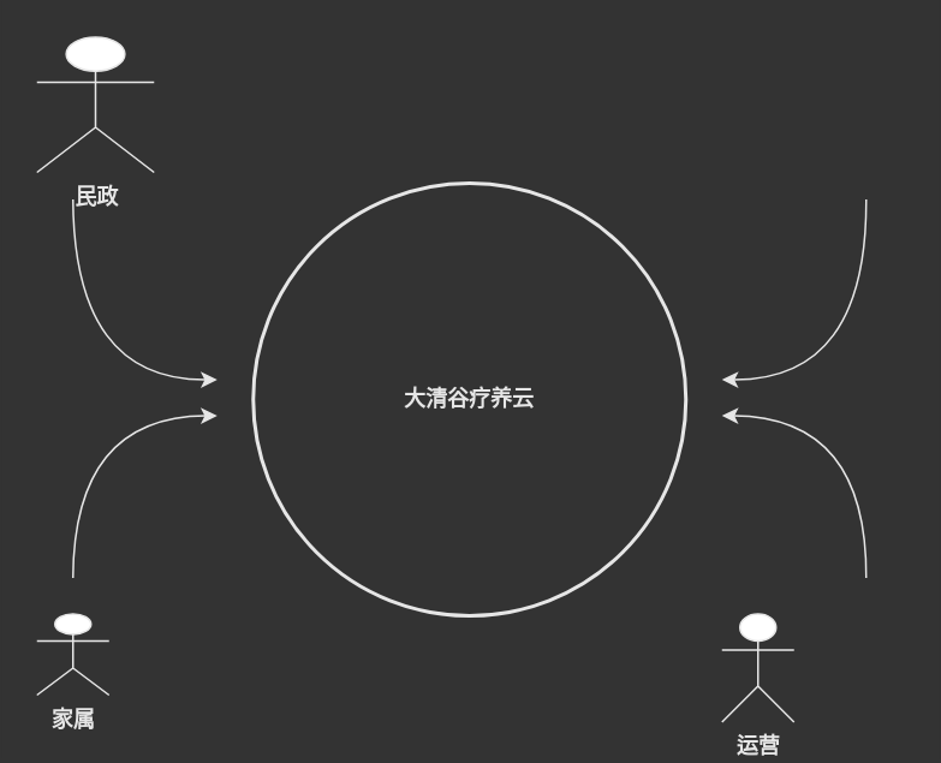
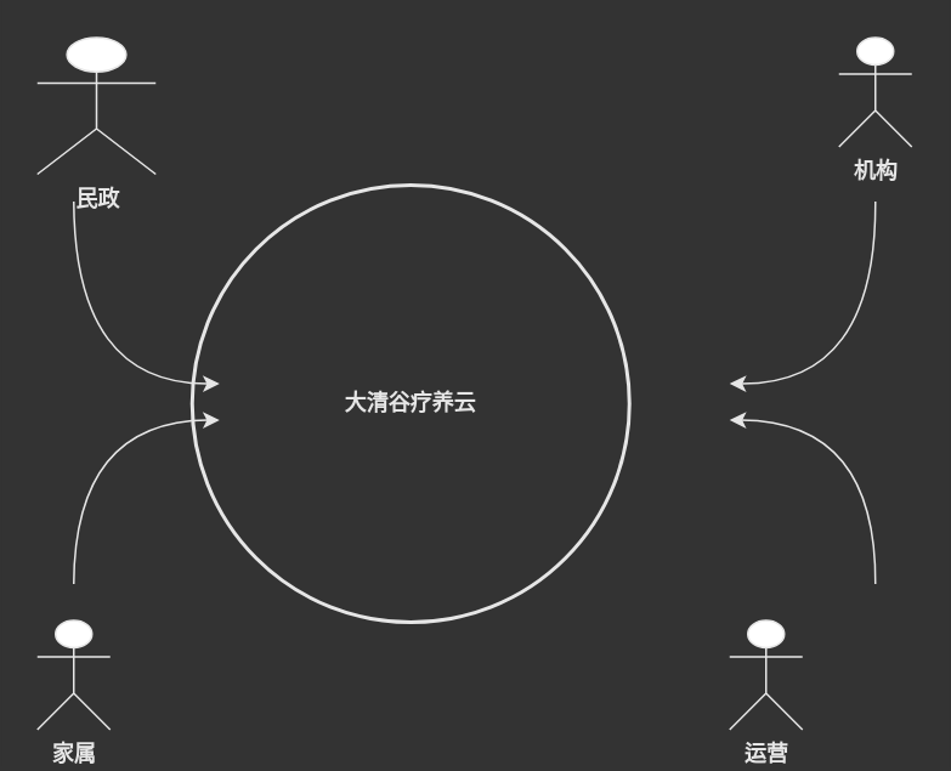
  <mxCell id="0" />
  <mxCell id="1" parent="0" />
- <mxCell id="3" value="家属" style="shape=umlActor;verticalLabelPosition=bottom;verticalAlign=top;html=1;outlineConnect=0;strokeColor=#E6E6E6;fontColor=#E6E6E6;fontStyle=1" parent="1" vertex="1"><mxGeometry x="20" y="340" width="40" height="45" as="geometry" /></mxCell>
+ <mxCell id="2" value="机构" style="shape=umlActor;verticalLabelPosition=bottom;verticalAlign=top;html=1;outlineConnect=0;fillColor=#FFFFFF;strokeColor=#E6E6E6;fontColor=#E6E6E6;fontStyle=1" parent="1" vertex="1"><mxGeometry x="460" y="20" width="40" height="60" as="geometry" /></mxCell>
+ <mxCell id="3" value="家属" style="shape=umlActor;verticalLabelPosition=bottom;verticalAlign=top;html=1;outlineConnect=0;strokeColor=#E6E6E6;fontColor=#E6E6E6;fontStyle=1" parent="1" vertex="1"><mxGeometry x="20" y="340" width="40" height="60" as="geometry" /></mxCell>
  <mxCell id="4" value="民政" style="shape=umlActor;verticalLabelPosition=bottom;verticalAlign=top;html=1;outlineConnect=0;strokeColor=#E6E6E6;fontColor=#E6E6E6;fontStyle=1" parent="1" vertex="1"><mxGeometry x="20" y="20" width="65" height="75" as="geometry" /></mxCell>
  <mxCell id="5" value="" style="edgeStyle=orthogonalEdgeStyle;rounded=0;orthogonalLoop=1;jettySize=auto;html=1;startArrow=classic;startFill=1;endArrow=none;endFill=0;curved=1;strokeColor=#E6E6E6;" edge="1" parent="1"><mxGeometry relative="1" as="geometry"><mxPoint x="120" y="210" as="sourcePoint" /><mxPoint x="40" y="110" as="targetPoint" /></mxGeometry></mxCell>
  <mxCell id="6" value="" style="edgeStyle=orthogonalEdgeStyle;rounded=0;orthogonalLoop=1;jettySize=auto;html=1;startArrow=classic;startFill=1;endArrow=none;endFill=0;curved=1;strokeColor=#E6E6E6;" edge="1" parent="1"><mxGeometry relative="1" as="geometry"><mxPoint x="120" y="230" as="sourcePoint" /><mxPoint x="40" y="320" as="targetPoint" /></mxGeometry></mxCell>
  <mxCell id="7" value="" style="edgeStyle=orthogonalEdgeStyle;rounded=0;orthogonalLoop=1;jettySize=auto;html=1;startArrow=classic;startFill=1;endArrow=none;endFill=0;curved=1;strokeColor=#E6E6E6;" edge="1" parent="1"><mxGeometry relative="1" as="geometry"><mxPoint x="400" y="210" as="sourcePoint" /><mxPoint x="480" y="110" as="targetPoint" /></mxGeometry></mxCell>
  <mxCell id="8" value="运营" style="shape=umlActor;verticalLabelPosition=bottom;verticalAlign=top;html=1;outlineConnect=0;strokeColor=#E6E6E6;fontColor=#E6E6E6;fontStyle=1" parent="1" vertex="1"><mxGeometry x="400" y="340" width="40" height="60" as="geometry" /></mxCell>
  <mxCell id="9" value="" style="edgeStyle=orthogonalEdgeStyle;curved=1;rounded=0;orthogonalLoop=1;jettySize=auto;html=1;startArrow=classic;startFill=1;endArrow=none;endFill=0;strokeColor=#E6E6E6;" edge="1" parent="1"><mxGeometry relative="1" as="geometry"><mxPoint x="400" y="230" as="sourcePoint" /><mxPoint x="480" y="320" as="targetPoint" /></mxGeometry></mxCell>
- <mxCell id="10" value="&lt;font color=&quot;#e6e6e6&quot;&gt;&lt;b&gt;大清谷疗养云&lt;/b&gt;&lt;/font&gt;" style="ellipse;whiteSpace=wrap;html=1;aspect=fixed;strokeColor=#E6E6E6;strokeWidth=2;fillColor=none;" vertex="1" parent="1"><mxGeometry x="140" y="101" width="240" height="240" as="geometry" /></mxCell>
+ <mxCell id="10" value="&lt;font color=&quot;#e6e6e6&quot;&gt;&lt;b&gt;大清谷疗养云&lt;/b&gt;&lt;/font&gt;" style="ellipse;whiteSpace=wrap;html=1;aspect=fixed;strokeColor=#E6E6E6;strokeWidth=2;fillColor=none;" vertex="1" parent="1"><mxGeometry x="105" y="101" width="240" height="240" as="geometry" /></mxCell>
